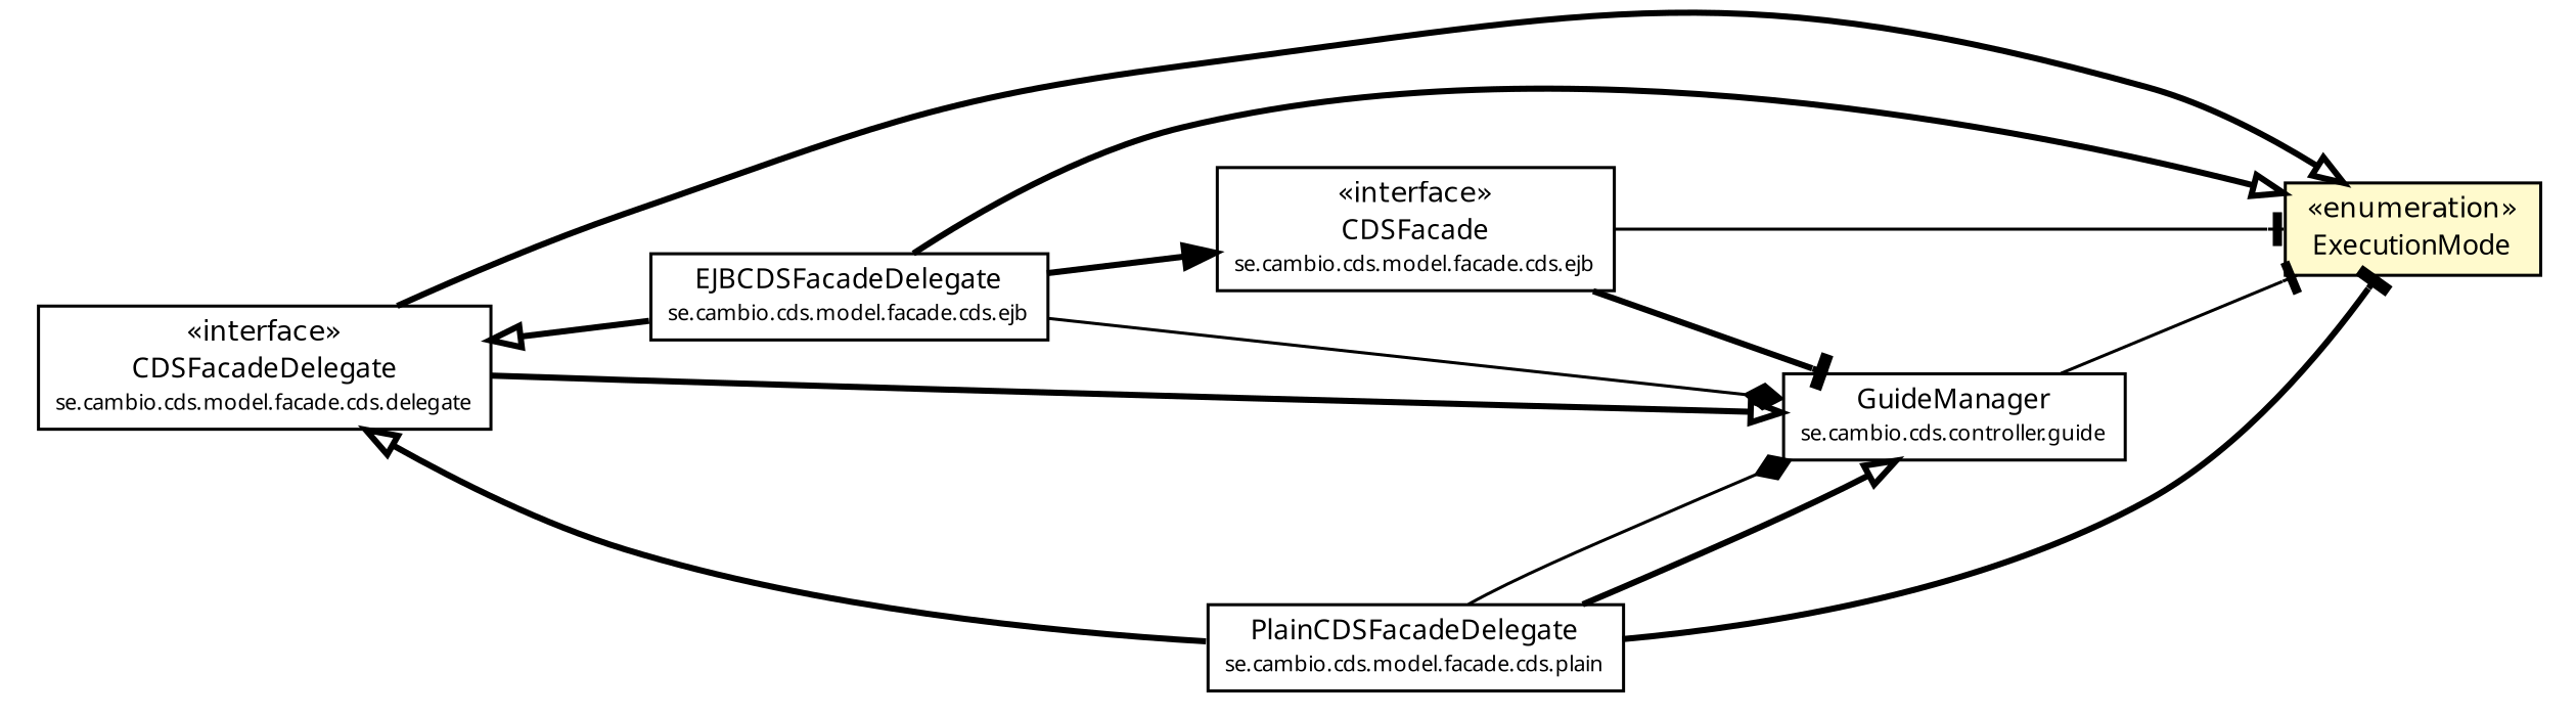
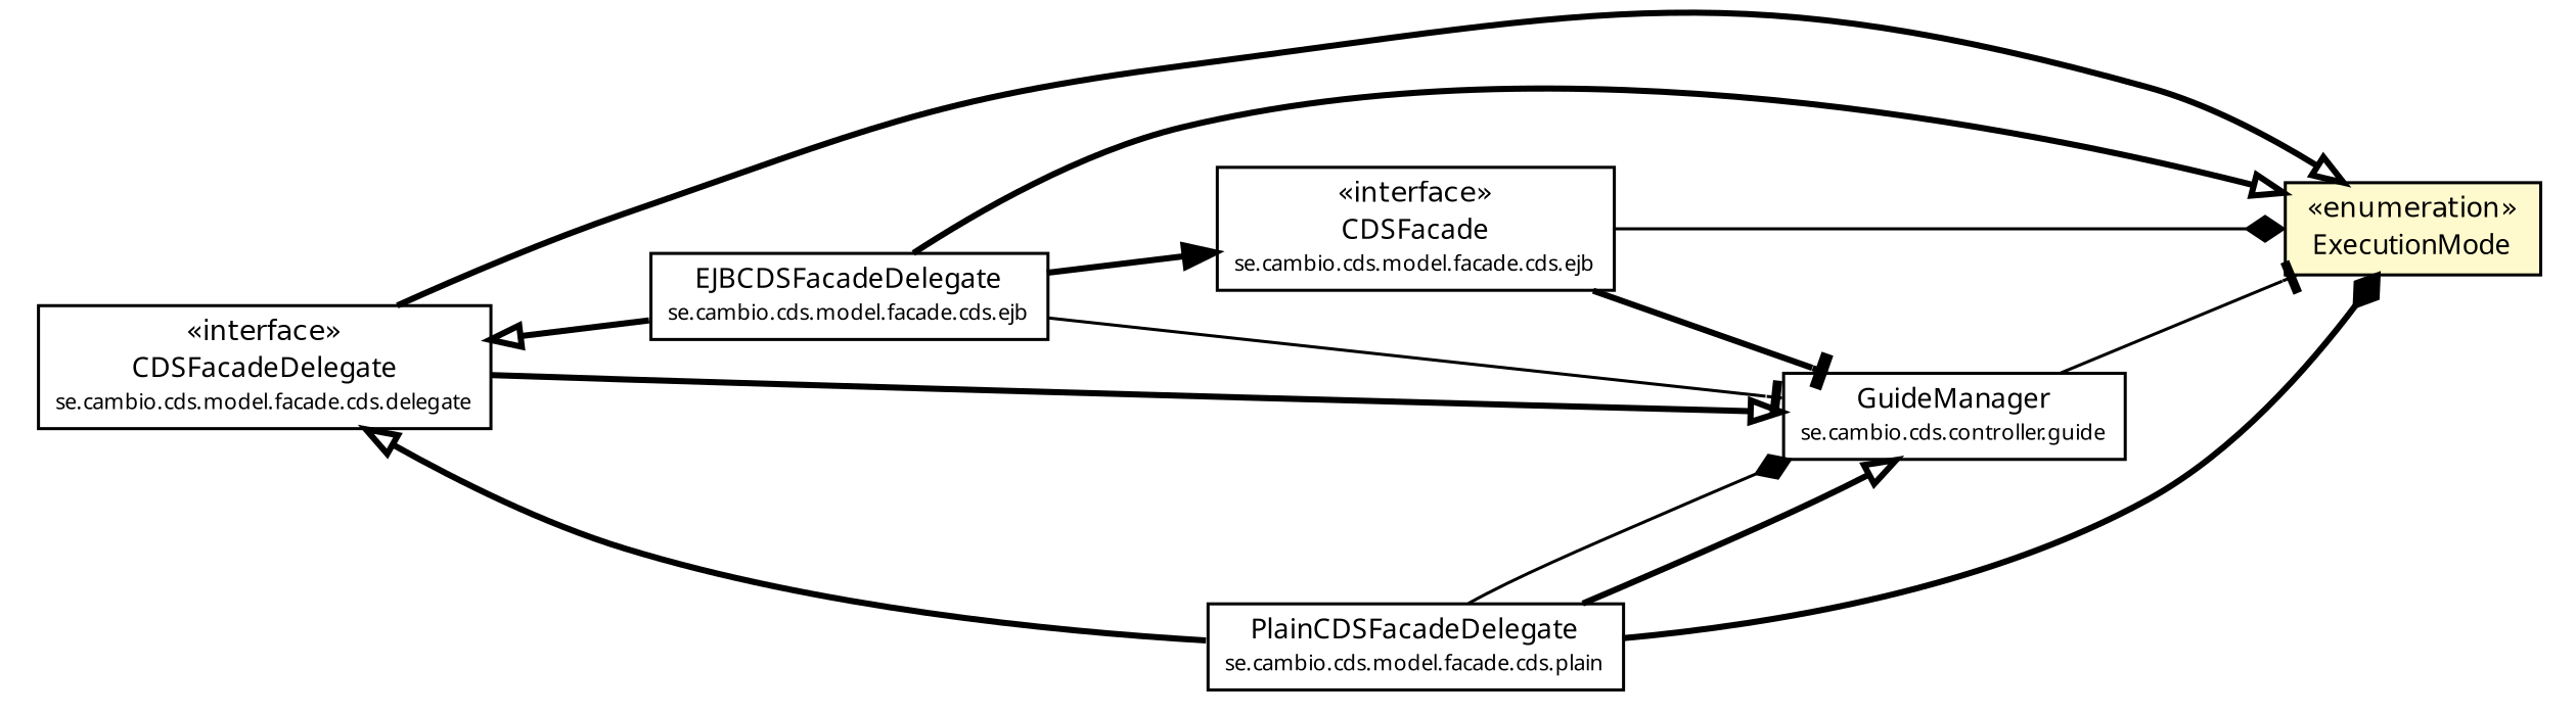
  digraph {
    fontname="DejaVu Sans"
    nodesep=0.25
    rankdir=LR
    ranksep=0.5
    node [fontcolor=black fontname="DejaVu Sans" fontsize=9.0 shape=plaintext]
    edge [arrowhead=onormal color=black fontcolor=black fontname="DejaVu Sans" fontsize=10.0 headport=p labelfontname="Trebuchet MS" labelfontsize=10 style=bold tailport=p]
    n1 [label=<<table title="se.cambio.cds.controller.guide.GuideManager" border="0" cellborder="1" cellspacing="0" cellpadding="2" port="p" href="../../../../controller/guide/GuideManager.html"> 		<tr><td><table border="0" cellspacing="0" cellpadding="1"> <tr><td align="center" balign="center"><font face="Trebuchet MS"> GuideManager </font></td></tr> <tr><td align="center" balign="center"><font face="Trebuchet MS" point-size="7.0"> se.cambio.cds.controller.guide </font></td></tr> 		</table></td></tr> 		</table>>]
    n2 [label=<<table title="se.cambio.cds.model.facade.execution.vo.ExecutionMode" border="0" cellborder="1" cellspacing="0" cellpadding="2" port="p" bgcolor="lemonChiffon" href="./ExecutionMode.html"> 		<tr><td><table border="0" cellspacing="0" cellpadding="1"> <tr><td align="center" balign="center"> &#171;enumeration&#187; </td></tr> <tr><td align="center" balign="center"><font face="Trebuchet MS"> ExecutionMode </font></td></tr> 		</table></td></tr> 		</table>>]
    n3 [label=<<table title="se.cambio.cds.model.facade.cds.delegate.CDSFacadeDelegate" border="0" cellborder="1" cellspacing="0" cellpadding="2" port="p" href="../../cds/delegate/CDSFacadeDelegate.html"> 		<tr><td><table border="0" cellspacing="0" cellpadding="1"> <tr><td align="center" balign="center"> &#171;interface&#187; </td></tr> <tr><td align="center" balign="center"><font face="Trebuchet MS"> CDSFacadeDelegate </font></td></tr> <tr><td align="center" balign="center"><font face="Trebuchet MS" point-size="7.0"> se.cambio.cds.model.facade.cds.delegate </font></td></tr> 		</table></td></tr> 		</table>>]
    n4 [label=<<table title="se.cambio.cds.model.facade.cds.ejb.EJBCDSFacadeDelegate" border="0" cellborder="1" cellspacing="0" cellpadding="2" port="p" href="../../cds/ejb/EJBCDSFacadeDelegate.html"> 		<tr><td><table border="0" cellspacing="0" cellpadding="1"> <tr><td align="center" balign="center"><font face="Trebuchet MS"> EJBCDSFacadeDelegate </font></td></tr> <tr><td align="center" balign="center"><font face="Trebuchet MS" point-size="7.0"> se.cambio.cds.model.facade.cds.ejb </font></td></tr> 		</table></td></tr> 		</table>>]
    n5 [label=<<table title="se.cambio.cds.model.facade.cds.plain.PlainCDSFacadeDelegate" border="0" cellborder="1" cellspacing="0" cellpadding="2" port="p" href="../../cds/plain/PlainCDSFacadeDelegate.html"> 		<tr><td><table border="0" cellspacing="0" cellpadding="1"> <tr><td align="center" balign="center"><font face="Trebuchet MS"> PlainCDSFacadeDelegate </font></td></tr> <tr><td align="center" balign="center"><font face="Trebuchet MS" point-size="7.0"> se.cambio.cds.model.facade.cds.plain </font></td></tr> 		</table></td></tr> 		</table>>]
    n6 [label=<<table title="se.cambio.cds.model.facade.cds.ejb.CDSFacade" border="0" cellborder="1" cellspacing="0" cellpadding="2" port="p" href="../../cds/ejb/CDSFacade.html"> 		<tr><td><table border="0" cellspacing="0" cellpadding="1"> <tr><td align="center" balign="center"> &#171;interface&#187; </td></tr> <tr><td align="center" balign="center"><font face="Trebuchet MS"> CDSFacade </font></td></tr> <tr><td align="center" balign="center"><font face="Trebuchet MS" point-size="7.0"> se.cambio.cds.model.facade.cds.ejb </font></td></tr> 		</table></td></tr> 		</table>>]
    n1 -> n2 [arrowhead=tee style=solid]
    n3 -> n1
    n3 -> n2
    n3 -> n4 [arrowtail=empty dir=back fontsize=10 arrowhead="" color="" fontcolor=""]
    n3 -> n5 [arrowtail=empty dir=back fontsize=10 arrowhead="" color="" fontcolor=""]
-   n4 -> n1 [arrowhead=diamond style=solid]
+   n4 -> n1 [arrowhead=tee style=solid]
    n4 -> n2
    n4 -> n6 [arrowhead=normal]
    n5 -> n1
    n5 -> n1 [arrowhead=diamond style=solid]
-   n5 -> n2 [arrowhead=tee]
+   n5 -> n2 [arrowhead=diamond]
    n6 -> n1 [arrowhead=tee]
-   n6 -> n2 [arrowhead=tee style=solid]
+   n6 -> n2 [arrowhead=diamond style=solid]
  }
